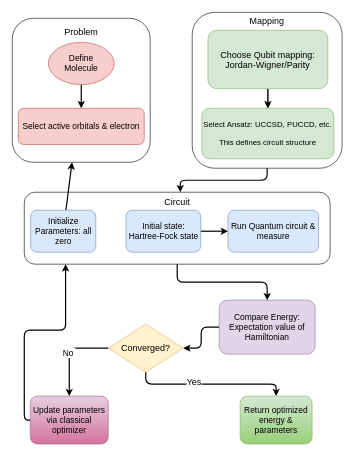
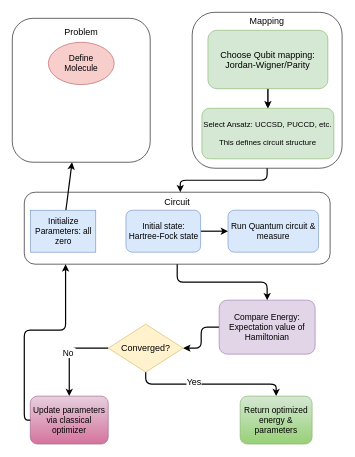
  <mxCell id="0" />
  <mxCell id="1" parent="0" />
  <mxCell id="2" style="edgeStyle=orthogonalEdgeStyle;html=1;exitX=0;exitY=0.5;exitDx=0;exitDy=0;entryX=1;entryY=0.5;entryDx=0;entryDy=0;strokeWidth=2;" parent="1" source="3" target="7" edge="1"><mxGeometry relative="1" as="geometry" /></mxCell>
  <mxCell id="3" value="&lt;font style=&quot;font-size: 14px;&quot;&gt;Compare Energy: Expectation value of Hamiltonian&lt;/font&gt;" style="rounded=1;whiteSpace=wrap;html=1;fillColor=#e1d5e7;strokeColor=#9673a6;" parent="1" vertex="1"><mxGeometry x="365" y="500" width="160" height="90" as="geometry" /></mxCell>
  <mxCell id="4" style="edgeStyle=orthogonalEdgeStyle;html=1;exitX=0.5;exitY=1;exitDx=0;exitDy=0;strokeWidth=2;" parent="1" source="7" target="8" edge="1"><mxGeometry relative="1" as="geometry" /></mxCell>
  <mxCell id="5" value="&lt;font style=&quot;font-size: 15px;&quot;&gt;Yes&lt;/font&gt;&lt;div&gt;&lt;br&gt;&lt;/div&gt;" style="edgeLabel;html=1;align=center;verticalAlign=middle;resizable=0;points=[];" parent="4" vertex="1" connectable="0"><mxGeometry x="-0.221" y="-2" relative="1" as="geometry"><mxPoint as="offset" /></mxGeometry></mxCell>
  <mxCell id="6" value="&lt;div&gt;&lt;span style=&quot;background-color: light-dark(#ffffff, var(--ge-dark-color, #121212));&quot;&gt;&lt;font style=&quot;font-size: 14px;&quot;&gt;No&amp;nbsp;&lt;/font&gt;&lt;/span&gt;&lt;/div&gt;" style="edgeStyle=orthogonalEdgeStyle;html=1;exitX=0;exitY=0.5;exitDx=0;exitDy=0;strokeWidth=2;" parent="1" source="7" target="9" edge="1"><mxGeometry relative="1" as="geometry" /></mxCell>
  <mxCell id="7" value="&lt;font style=&quot;font-size: 15px;&quot;&gt;Converged?&lt;/font&gt;" style="rhombus;whiteSpace=wrap;html=1;fillColor=#fff2cc;strokeColor=#d6b656;" parent="1" vertex="1"><mxGeometry x="180" y="540" width="125" height="80" as="geometry" /></mxCell>
  <mxCell id="8" value="&lt;font style=&quot;font-size: 14px;&quot;&gt;Return optimized energy &amp;amp; parameters&lt;/font&gt;" style="rounded=1;whiteSpace=wrap;html=1;fillColor=#d5e8d4;strokeColor=#82b366;gradientColor=#97d077;" parent="1" vertex="1"><mxGeometry x="400" y="660" width="120" height="80" as="geometry" /></mxCell>
  <mxCell id="9" value="&lt;font style=&quot;font-size: 14px;&quot;&gt;Update parameters via classical optimizer&lt;/font&gt;" style="rounded=1;whiteSpace=wrap;html=1;fillColor=#e6d0de;strokeColor=#996185;gradientColor=#d5739d;" parent="1" vertex="1"><mxGeometry x="50" y="660" width="130" height="80" as="geometry" /></mxCell>
  <mxCell id="10" value="" style="group" parent="1" vertex="1" connectable="0"><mxGeometry x="40" y="320" width="510" height="120" as="geometry" /></mxCell>
  <mxCell id="11" value="&lt;font style=&quot;font-size: 15px;&quot;&gt;Circuit&lt;/font&gt;&lt;div&gt;&lt;font style=&quot;font-size: 15px;&quot;&gt;&lt;br&gt;&lt;/font&gt;&lt;/div&gt;&lt;div&gt;&lt;font style=&quot;font-size: 15px;&quot;&gt;&lt;br&gt;&lt;/font&gt;&lt;/div&gt;&lt;div&gt;&lt;font style=&quot;font-size: 15px;&quot;&gt;&lt;br&gt;&lt;/font&gt;&lt;/div&gt;&lt;div&gt;&lt;font style=&quot;font-size: 15px;&quot;&gt;&lt;br&gt;&lt;/font&gt;&lt;/div&gt;&lt;div&gt;&lt;br&gt;&lt;/div&gt;" style="rounded=1;whiteSpace=wrap;html=1;" parent="10" vertex="1"><mxGeometry width="510.0" height="120" as="geometry" /></mxCell>
  <mxCell id="12" value="&lt;font style=&quot;font-size: 14px;&quot;&gt;Run Quantum circuit &amp;amp; measure&lt;/font&gt;" style="rounded=1;whiteSpace=wrap;html=1;fillColor=#dae8fc;strokeColor=#6c8ebf;" parent="10" vertex="1"><mxGeometry x="339.714" y="30" width="151.013" height="70" as="geometry" /></mxCell>
  <mxCell id="13" style="edgeStyle=none;html=1;strokeWidth=2;" parent="10" source="14" target="12" edge="1"><mxGeometry relative="1" as="geometry" /></mxCell>
  <mxCell id="14" value="&lt;font style=&quot;font-size: 14px;&quot;&gt;Initial state:&lt;/font&gt;&lt;div&gt;&lt;font style=&quot;font-size: 14px;&quot;&gt;Hartree-Fock state&lt;/font&gt;&lt;/div&gt;" style="rounded=1;whiteSpace=wrap;html=1;fillColor=#dae8fc;strokeColor=#6c8ebf;" parent="10" vertex="1"><mxGeometry x="169.558" y="30" width="124.519" height="70" as="geometry" /></mxCell>
  <mxCell id="15" style="edgeStyle=none;html=1;strokeWidth=2;" parent="10" source="16" target="19" edge="1"><mxGeometry relative="1" as="geometry" /></mxCell>
- <mxCell id="16" value="&lt;font style=&quot;font-size: 14px;&quot;&gt;Initialize Parameters: all zero&lt;/font&gt;" style="rounded=1;whiteSpace=wrap;html=1;fillColor=#dae8fc;strokeColor=#6c8ebf;" parent="10" vertex="1"><mxGeometry x="10.597" y="30" width="108.623" height="70" as="geometry" /></mxCell>
+ <mxCell id="16" value="&lt;font style=&quot;font-size: 14px;&quot;&gt;Initialize Parameters: all zero&lt;/font&gt;" style="whiteSpace=wrap;html=1;fillColor=#dae8fc;strokeColor=#6c8ebf;rounded=0;" parent="10" vertex="1"><mxGeometry x="10.597" y="30" width="108.623" height="70" as="geometry" /></mxCell>
  <mxCell id="17" style="edgeStyle=orthogonalEdgeStyle;html=1;strokeWidth=2;" parent="1" source="11" target="3" edge="1"><mxGeometry relative="1" as="geometry" /></mxCell>
  <mxCell id="18" value="" style="group" parent="1" vertex="1" connectable="0"><mxGeometry x="20" y="30" width="230" height="240" as="geometry" /></mxCell>
  <mxCell id="19" value="&lt;font style=&quot;font-size: 15px;&quot;&gt;Problem&lt;/font&gt;&lt;div&gt;&lt;font style=&quot;font-size: 15px;&quot;&gt;&lt;br&gt;&lt;/font&gt;&lt;/div&gt;&lt;div&gt;&lt;font style=&quot;font-size: 15px;&quot;&gt;&lt;br&gt;&lt;/font&gt;&lt;/div&gt;&lt;div&gt;&lt;font style=&quot;font-size: 15px;&quot;&gt;&lt;br&gt;&lt;/font&gt;&lt;/div&gt;&lt;div&gt;&lt;font style=&quot;font-size: 15px;&quot;&gt;&lt;br&gt;&lt;/font&gt;&lt;/div&gt;&lt;div&gt;&lt;font style=&quot;font-size: 15px;&quot;&gt;&lt;br&gt;&lt;/font&gt;&lt;/div&gt;&lt;div&gt;&lt;font style=&quot;font-size: 15px;&quot;&gt;&lt;br&gt;&lt;/font&gt;&lt;/div&gt;&lt;div&gt;&lt;font style=&quot;font-size: 15px;&quot;&gt;&lt;br&gt;&lt;/font&gt;&lt;/div&gt;&lt;div&gt;&lt;font style=&quot;font-size: 15px;&quot;&gt;&lt;br&gt;&lt;/font&gt;&lt;/div&gt;&lt;div&gt;&lt;font style=&quot;font-size: 15px;&quot;&gt;&lt;br&gt;&lt;/font&gt;&lt;/div&gt;&lt;div&gt;&lt;font style=&quot;font-size: 15px;&quot;&gt;&lt;br&gt;&lt;/font&gt;&lt;/div&gt;&lt;div&gt;&lt;br&gt;&lt;/div&gt;" style="rounded=1;whiteSpace=wrap;html=1;container=0;" parent="18" vertex="1"><mxGeometry width="230" height="240" as="geometry" /></mxCell>
- <mxCell id="20" style="edgeStyle=orthogonalEdgeStyle;html=1;strokeWidth=2;" parent="18" source="21" target="22" edge="1"><mxGeometry relative="1" as="geometry" /></mxCell>
  <mxCell id="21" value="&lt;font style=&quot;font-size: 14px;&quot;&gt;Define&lt;/font&gt;&lt;div&gt;&lt;font style=&quot;font-size: 14px;&quot;&gt;Molecule&lt;/font&gt;&lt;/div&gt;" style="ellipse;whiteSpace=wrap;html=1;container=0;fillColor=#f8cecc;strokeColor=#b85450;" parent="18" vertex="1"><mxGeometry x="60.14" y="40" width="109.72" height="70.5" as="geometry" /></mxCell>
- <mxCell id="22" value="&lt;font style=&quot;font-size: 14px;&quot;&gt;Select active orbitals &amp;amp; electron&lt;/font&gt;" style="rounded=1;whiteSpace=wrap;html=1;container=0;fillColor=#f8cecc;strokeColor=#b85450;" parent="18" vertex="1"><mxGeometry x="10" y="150" width="210" height="60.41" as="geometry" /></mxCell>
  <mxCell id="23" value="" style="group" parent="1" vertex="1" connectable="0"><mxGeometry x="320" y="20" width="250" height="260" as="geometry" /></mxCell>
  <mxCell id="24" value="&lt;font style=&quot;font-size: 15px;&quot;&gt;Mapping&lt;/font&gt;&lt;div&gt;&lt;font style=&quot;font-size: 15px;&quot;&gt;&lt;br&gt;&lt;/font&gt;&lt;/div&gt;&lt;div&gt;&lt;font style=&quot;font-size: 15px;&quot;&gt;&lt;br&gt;&lt;/font&gt;&lt;/div&gt;&lt;div&gt;&lt;font style=&quot;font-size: 15px;&quot;&gt;&lt;br&gt;&lt;/font&gt;&lt;/div&gt;&lt;div&gt;&lt;font style=&quot;font-size: 15px;&quot;&gt;&lt;br&gt;&lt;/font&gt;&lt;/div&gt;&lt;div&gt;&lt;font style=&quot;font-size: 15px;&quot;&gt;&lt;br&gt;&lt;/font&gt;&lt;/div&gt;&lt;div&gt;&lt;font style=&quot;font-size: 15px;&quot;&gt;&lt;br&gt;&lt;/font&gt;&lt;/div&gt;&lt;div&gt;&lt;font style=&quot;font-size: 15px;&quot;&gt;&lt;br&gt;&lt;/font&gt;&lt;/div&gt;&lt;div&gt;&lt;font style=&quot;font-size: 15px;&quot;&gt;&lt;br&gt;&lt;/font&gt;&lt;/div&gt;&lt;div&gt;&lt;font style=&quot;font-size: 15px;&quot;&gt;&lt;br&gt;&lt;/font&gt;&lt;/div&gt;&lt;div&gt;&lt;font style=&quot;font-size: 15px;&quot;&gt;&lt;br&gt;&lt;/font&gt;&lt;/div&gt;&lt;div&gt;&lt;font style=&quot;font-size: 15px;&quot;&gt;&lt;br&gt;&lt;/font&gt;&lt;/div&gt;&lt;div&gt;&lt;font style=&quot;font-size: 15px;&quot;&gt;&lt;br&gt;&lt;/font&gt;&lt;/div&gt;&lt;div&gt;&lt;br&gt;&lt;/div&gt;" style="rounded=1;whiteSpace=wrap;html=1;" parent="23" vertex="1"><mxGeometry width="250" height="260" as="geometry" /></mxCell>
  <mxCell id="25" style="edgeStyle=orthogonalEdgeStyle;html=1;exitX=0.5;exitY=1;exitDx=0;exitDy=0;strokeWidth=2;" parent="23" source="27" target="28" edge="1"><mxGeometry relative="1" as="geometry" /></mxCell>
  <mxCell id="26" value="" style="edgeStyle=none;html=1;" edge="1" parent="23" source="27" target="28"><mxGeometry relative="1" as="geometry" /></mxCell>
  <mxCell id="27" value="&lt;font style=&quot;font-size: 15px;&quot;&gt;Choose Qubit mapping:&lt;/font&gt;&lt;div&gt;&lt;font style=&quot;font-size: 15px;&quot;&gt;Jordan-Wigner/Parity&lt;/font&gt;&lt;/div&gt;" style="rounded=1;whiteSpace=wrap;html=1;fillColor=#d5e8d4;strokeColor=#82b366;" parent="23" vertex="1"><mxGeometry x="26.25" y="30.0" width="200" height="97.32" as="geometry" /></mxCell>
  <mxCell id="28" value="&lt;font style=&quot;font-size: 13px;&quot;&gt;Select Ansatz: UCCSD, PUCCD, etc.&lt;/font&gt;&lt;div&gt;&lt;span style=&quot;background-color: transparent;&quot;&gt;&lt;font style=&quot;font-size: 13px;&quot;&gt;&lt;br&gt;&lt;/font&gt;&lt;/span&gt;&lt;/div&gt;&lt;div&gt;&lt;span style=&quot;background-color: transparent;&quot;&gt;&lt;font style=&quot;font-size: 13px;&quot;&gt;This defines circuit structure&lt;/font&gt;&lt;/span&gt;&lt;/div&gt;" style="rounded=1;whiteSpace=wrap;html=1;fillColor=#d5e8d4;strokeColor=#82b366;" parent="23" vertex="1"><mxGeometry x="16.25" y="160" width="220" height="84.28" as="geometry" /></mxCell>
  <mxCell id="29" style="edgeStyle=orthogonalEdgeStyle;html=1;exitX=0.5;exitY=1;exitDx=0;exitDy=0;entryX=0.51;entryY=-0.001;entryDx=0;entryDy=0;entryPerimeter=0;strokeWidth=2;" parent="1" source="24" target="11" edge="1"><mxGeometry relative="1" as="geometry" /></mxCell>
  <mxCell id="30" style="edgeStyle=orthogonalEdgeStyle;html=1;exitX=0;exitY=0.5;exitDx=0;exitDy=0;entryX=0.135;entryY=1.001;entryDx=0;entryDy=0;entryPerimeter=0;strokeWidth=2;" parent="1" source="9" target="11" edge="1"><mxGeometry relative="1" as="geometry" /></mxCell>
